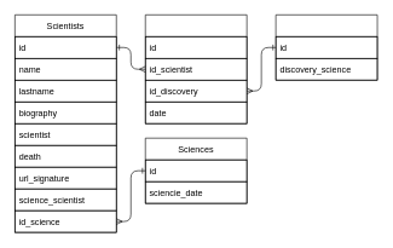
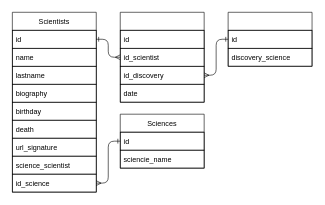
  <mxCell id="0" />
  <mxCell id="1" parent="0" />
  <mxCell id="2" value="Scientists" style="swimlane;fontStyle=0;childLayout=stackLayout;horizontal=1;startSize=30;horizontalStack=0;resizeParent=1;resizeParentMax=0;resizeLast=0;collapsible=1;marginBottom=0;strokeColor=#000000;" vertex="1" parent="1"><mxGeometry x="20" y="20" width="140" height="300" as="geometry" /></mxCell>
  <mxCell id="3" value="id" style="text;strokeColor=#000000;fillColor=none;align=left;verticalAlign=middle;spacingLeft=4;spacingRight=4;overflow=hidden;points=[[0,0.5],[1,0.5]];portConstraint=eastwest;rotatable=0;fontColor=#000000;glass=0;sketch=0;shadow=0;" vertex="1" parent="2"><mxGeometry y="30" width="140" height="30" as="geometry" /></mxCell>
  <mxCell id="4" value="name" style="text;strokeColor=#000000;fillColor=none;align=left;verticalAlign=middle;spacingLeft=4;spacingRight=4;overflow=hidden;points=[[0,0.5],[1,0.5]];portConstraint=eastwest;rotatable=0;fontColor=#000000;" vertex="1" parent="2"><mxGeometry y="60" width="140" height="30" as="geometry" /></mxCell>
  <mxCell id="5" value="lastname" style="text;strokeColor=#000000;fillColor=none;align=left;verticalAlign=middle;spacingLeft=4;spacingRight=4;overflow=hidden;points=[[0,0.5],[1,0.5]];portConstraint=eastwest;rotatable=0;fontColor=#000000;" vertex="1" parent="2"><mxGeometry y="90" width="140" height="30" as="geometry" /></mxCell>
  <mxCell id="6" value="biography" style="text;strokeColor=#000000;fillColor=none;align=left;verticalAlign=middle;spacingLeft=4;spacingRight=4;overflow=hidden;points=[[0,0.5],[1,0.5]];portConstraint=eastwest;rotatable=0;fontColor=#000000;" vertex="1" parent="2"><mxGeometry y="120" width="140" height="30" as="geometry" /></mxCell>
- <mxCell id="7" value="scientist" style="text;strokeColor=#000000;fillColor=none;align=left;verticalAlign=middle;spacingLeft=4;spacingRight=4;overflow=hidden;points=[[0,0.5],[1,0.5]];portConstraint=eastwest;rotatable=0;fontColor=#000000;" vertex="1" parent="2"><mxGeometry y="150" width="140" height="30" as="geometry" /></mxCell>
+ <mxCell id="7" value="birthday" style="text;strokeColor=#000000;fillColor=none;align=left;verticalAlign=middle;spacingLeft=4;spacingRight=4;overflow=hidden;points=[[0,0.5],[1,0.5]];portConstraint=eastwest;rotatable=0;fontColor=#000000;" vertex="1" parent="2"><mxGeometry y="150" width="140" height="30" as="geometry" /></mxCell>
  <mxCell id="8" value="death" style="text;strokeColor=#000000;fillColor=none;align=left;verticalAlign=middle;spacingLeft=4;spacingRight=4;overflow=hidden;points=[[0,0.5],[1,0.5]];portConstraint=eastwest;rotatable=0;fontColor=#000000;" vertex="1" parent="2"><mxGeometry y="180" width="140" height="30" as="geometry" /></mxCell>
  <mxCell id="9" value="url_signature" style="text;strokeColor=#000000;fillColor=none;align=left;verticalAlign=middle;spacingLeft=4;spacingRight=4;overflow=hidden;points=[[0,0.5],[1,0.5]];portConstraint=eastwest;rotatable=0;fontColor=#000000;" vertex="1" parent="2"><mxGeometry y="210" width="140" height="30" as="geometry" /></mxCell>
  <mxCell id="10" value="science_scientist" style="text;strokeColor=#000000;fillColor=none;align=left;verticalAlign=middle;spacingLeft=4;spacingRight=4;overflow=hidden;points=[[0,0.5],[1,0.5]];portConstraint=eastwest;rotatable=0;fontColor=#000000;" vertex="1" parent="2"><mxGeometry y="240" width="140" height="30" as="geometry" /></mxCell>
  <mxCell id="11" value="id_science" style="text;strokeColor=#000000;fillColor=none;align=left;verticalAlign=middle;spacingLeft=4;spacingRight=4;overflow=hidden;points=[[0,0.5],[1,0.5]];portConstraint=eastwest;rotatable=0;fontColor=#000000;" vertex="1" parent="2"><mxGeometry y="270" width="140" height="30" as="geometry" /></mxCell>
  <mxCell id="12" value="Sciences" style="swimlane;fontStyle=0;childLayout=stackLayout;horizontal=1;startSize=30;horizontalStack=0;resizeParent=1;resizeParentMax=0;resizeLast=0;collapsible=1;marginBottom=0;strokeColor=#000000;" vertex="1" parent="1"><mxGeometry x="200" y="190" width="140" height="90" as="geometry" /></mxCell>
  <mxCell id="13" value="id" style="text;align=left;verticalAlign=middle;spacingLeft=4;spacingRight=4;overflow=hidden;points=[[0,0.5],[1,0.5]];portConstraint=eastwest;rotatable=0;fontColor=#000000;strokeColor=#000000;" vertex="1" parent="12"><mxGeometry y="30" width="140" height="30" as="geometry" /></mxCell>
- <mxCell id="14" value="sciencie_date" style="text;align=left;verticalAlign=middle;spacingLeft=4;spacingRight=4;overflow=hidden;points=[[0,0.5],[1,0.5]];portConstraint=eastwest;rotatable=0;fontColor=#000000;strokeColor=#000000;" vertex="1" parent="12"><mxGeometry y="60" width="140" height="30" as="geometry" /></mxCell>
+ <mxCell id="14" value="sciencie_name" style="text;align=left;verticalAlign=middle;spacingLeft=4;spacingRight=4;overflow=hidden;points=[[0,0.5],[1,0.5]];portConstraint=eastwest;rotatable=0;fontColor=#000000;strokeColor=#000000;" vertex="1" parent="12"><mxGeometry y="60" width="140" height="30" as="geometry" /></mxCell>
  <mxCell id="15" value="Discoveries" style="swimlane;fontStyle=0;childLayout=stackLayout;horizontal=1;startSize=30;horizontalStack=0;resizeParent=1;resizeParentMax=0;resizeLast=0;collapsible=1;marginBottom=0;fontColor=#FFFFFF;strokeColor=#000000;" vertex="1" parent="1"><mxGeometry x="380" y="20" width="140" height="90" as="geometry" /></mxCell>
  <mxCell id="16" value="id" style="text;strokeColor=#000000;fillColor=none;align=left;verticalAlign=middle;spacingLeft=4;spacingRight=4;overflow=hidden;points=[[0,0.5],[1,0.5]];portConstraint=eastwest;rotatable=0;fontColor=#000000;" vertex="1" parent="15"><mxGeometry y="30" width="140" height="30" as="geometry" /></mxCell>
  <mxCell id="17" value="discovery_science" style="text;strokeColor=#000000;fillColor=none;align=left;verticalAlign=middle;spacingLeft=4;spacingRight=4;overflow=hidden;points=[[0,0.5],[1,0.5]];portConstraint=eastwest;rotatable=0;fontColor=#000000;" vertex="1" parent="15"><mxGeometry y="60" width="140" height="30" as="geometry" /></mxCell>
  <mxCell id="18" value="Sciences_Discoveries" style="swimlane;fontStyle=0;childLayout=stackLayout;horizontal=1;startSize=30;horizontalStack=0;resizeParent=1;resizeParentMax=0;resizeLast=0;collapsible=1;marginBottom=0;fontColor=#FFFFFF;strokeColor=#000000;" vertex="1" parent="1"><mxGeometry x="200" y="20" width="140" height="150" as="geometry" /></mxCell>
  <mxCell id="19" value="id" style="text;strokeColor=#000000;fillColor=none;align=left;verticalAlign=middle;spacingLeft=4;spacingRight=4;overflow=hidden;points=[[0,0.5],[1,0.5]];portConstraint=eastwest;rotatable=0;fontColor=#000000;" vertex="1" parent="18"><mxGeometry y="30" width="140" height="30" as="geometry" /></mxCell>
  <mxCell id="20" value="id_scientist" style="text;strokeColor=#000000;fillColor=none;align=left;verticalAlign=middle;spacingLeft=4;spacingRight=4;overflow=hidden;points=[[0,0.5],[1,0.5]];portConstraint=eastwest;rotatable=0;fontColor=#000000;" vertex="1" parent="18"><mxGeometry y="60" width="140" height="30" as="geometry" /></mxCell>
  <mxCell id="21" value="id_discovery" style="text;strokeColor=#000000;fillColor=none;align=left;verticalAlign=middle;spacingLeft=4;spacingRight=4;overflow=hidden;points=[[0,0.5],[1,0.5]];portConstraint=eastwest;rotatable=0;fontColor=#000000;" vertex="1" parent="18"><mxGeometry y="90" width="140" height="30" as="geometry" /></mxCell>
  <mxCell id="22" value="date" style="text;strokeColor=#000000;fillColor=none;align=left;verticalAlign=middle;spacingLeft=4;spacingRight=4;overflow=hidden;points=[[0,0.5],[1,0.5]];portConstraint=eastwest;rotatable=0;fontColor=#000000;" vertex="1" parent="18"><mxGeometry y="120" width="140" height="30" as="geometry" /></mxCell>
  <mxCell id="23" value="" style="endArrow=ERone;html=1;fontColor=#FFFFFF;exitX=1;exitY=0.5;exitDx=0;exitDy=0;entryX=0;entryY=0.5;entryDx=0;entryDy=0;strokeColor=#000000;startArrow=ERmany;startFill=0;endFill=0;" edge="1" parent="1" source="11" target="13"><mxGeometry width="50" height="50" relative="1" as="geometry"><mxPoint x="240" y="200" as="sourcePoint" /><mxPoint x="290" y="150" as="targetPoint" /><Array as="points"><mxPoint x="180" y="305" /><mxPoint x="180" y="235" /></Array></mxGeometry></mxCell>
  <mxCell id="24" value="" style="endArrow=ERmany;html=1;fontColor=#FFFFFF;exitX=1;exitY=0.5;exitDx=0;exitDy=0;entryX=0;entryY=0.5;entryDx=0;entryDy=0;strokeColor=#000000;startArrow=ERone;startFill=0;endFill=0;" edge="1" parent="1" source="3" target="20"><mxGeometry width="50" height="50" relative="1" as="geometry"><mxPoint x="170" y="315" as="sourcePoint" /><mxPoint x="210" y="245" as="targetPoint" /><Array as="points"><mxPoint x="180" y="65" /><mxPoint x="180" y="95" /></Array></mxGeometry></mxCell>
  <mxCell id="25" value="" style="endArrow=ERone;html=1;fontColor=#FFFFFF;strokeColor=#000000;entryX=0;entryY=0.5;entryDx=0;entryDy=0;exitX=1;exitY=0.5;exitDx=0;exitDy=0;startArrow=ERmany;startFill=0;endFill=0;" edge="1" parent="1" source="21" target="16"><mxGeometry width="50" height="50" relative="1" as="geometry"><mxPoint x="240" y="200" as="sourcePoint" /><mxPoint x="290" y="150" as="targetPoint" /><Array as="points"><mxPoint x="360" y="125" /><mxPoint x="360" y="65" /></Array></mxGeometry></mxCell>
